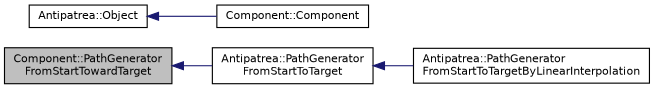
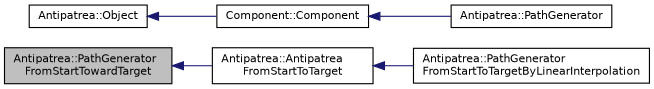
  digraph {
    rankdir=LR
    node [color=black fontname=Helvetica fontsize=10 shape=record]
    edge [color=midnightblue dir=back fontname=Helvetica fontsize=10 labelfontname=Helvetica labelfontsize=10 style=solid]
-   n1 [fillcolor=grey75 fontcolor=black height=0.2 label="Component::PathGenerator\lFromStartTowardTarget" style=filled width=0.4]
-   n2 [height=0.2 label="Antipatrea::PathGenerator\lFromStartToTarget" width=0.4]
+   n1 [fillcolor=grey75 fontcolor=black height=0.2 label="Antipatrea::PathGenerator\lFromStartTowardTarget" style=filled width=0.4]
+   n2 [height=0.2 label="Antipatrea::Antipatrea\lFromStartToTarget" width=0.4]
    n3 [height=0.2 label="Antipatrea::PathGenerator\lFromStartToTargetByLinearInterpolation" width=0.4]
+   n4 [height=0.2 label="Antipatrea::PathGenerator" width=0.4]
    n5 [height=0.2 label="Component::Component" width=0.4]
    n6 [height=0.2 label="Antipatrea::Object" width=0.4]
    n1 -> n2
    n2 -> n3
+   n5 -> n4
    n6 -> n5
  }
